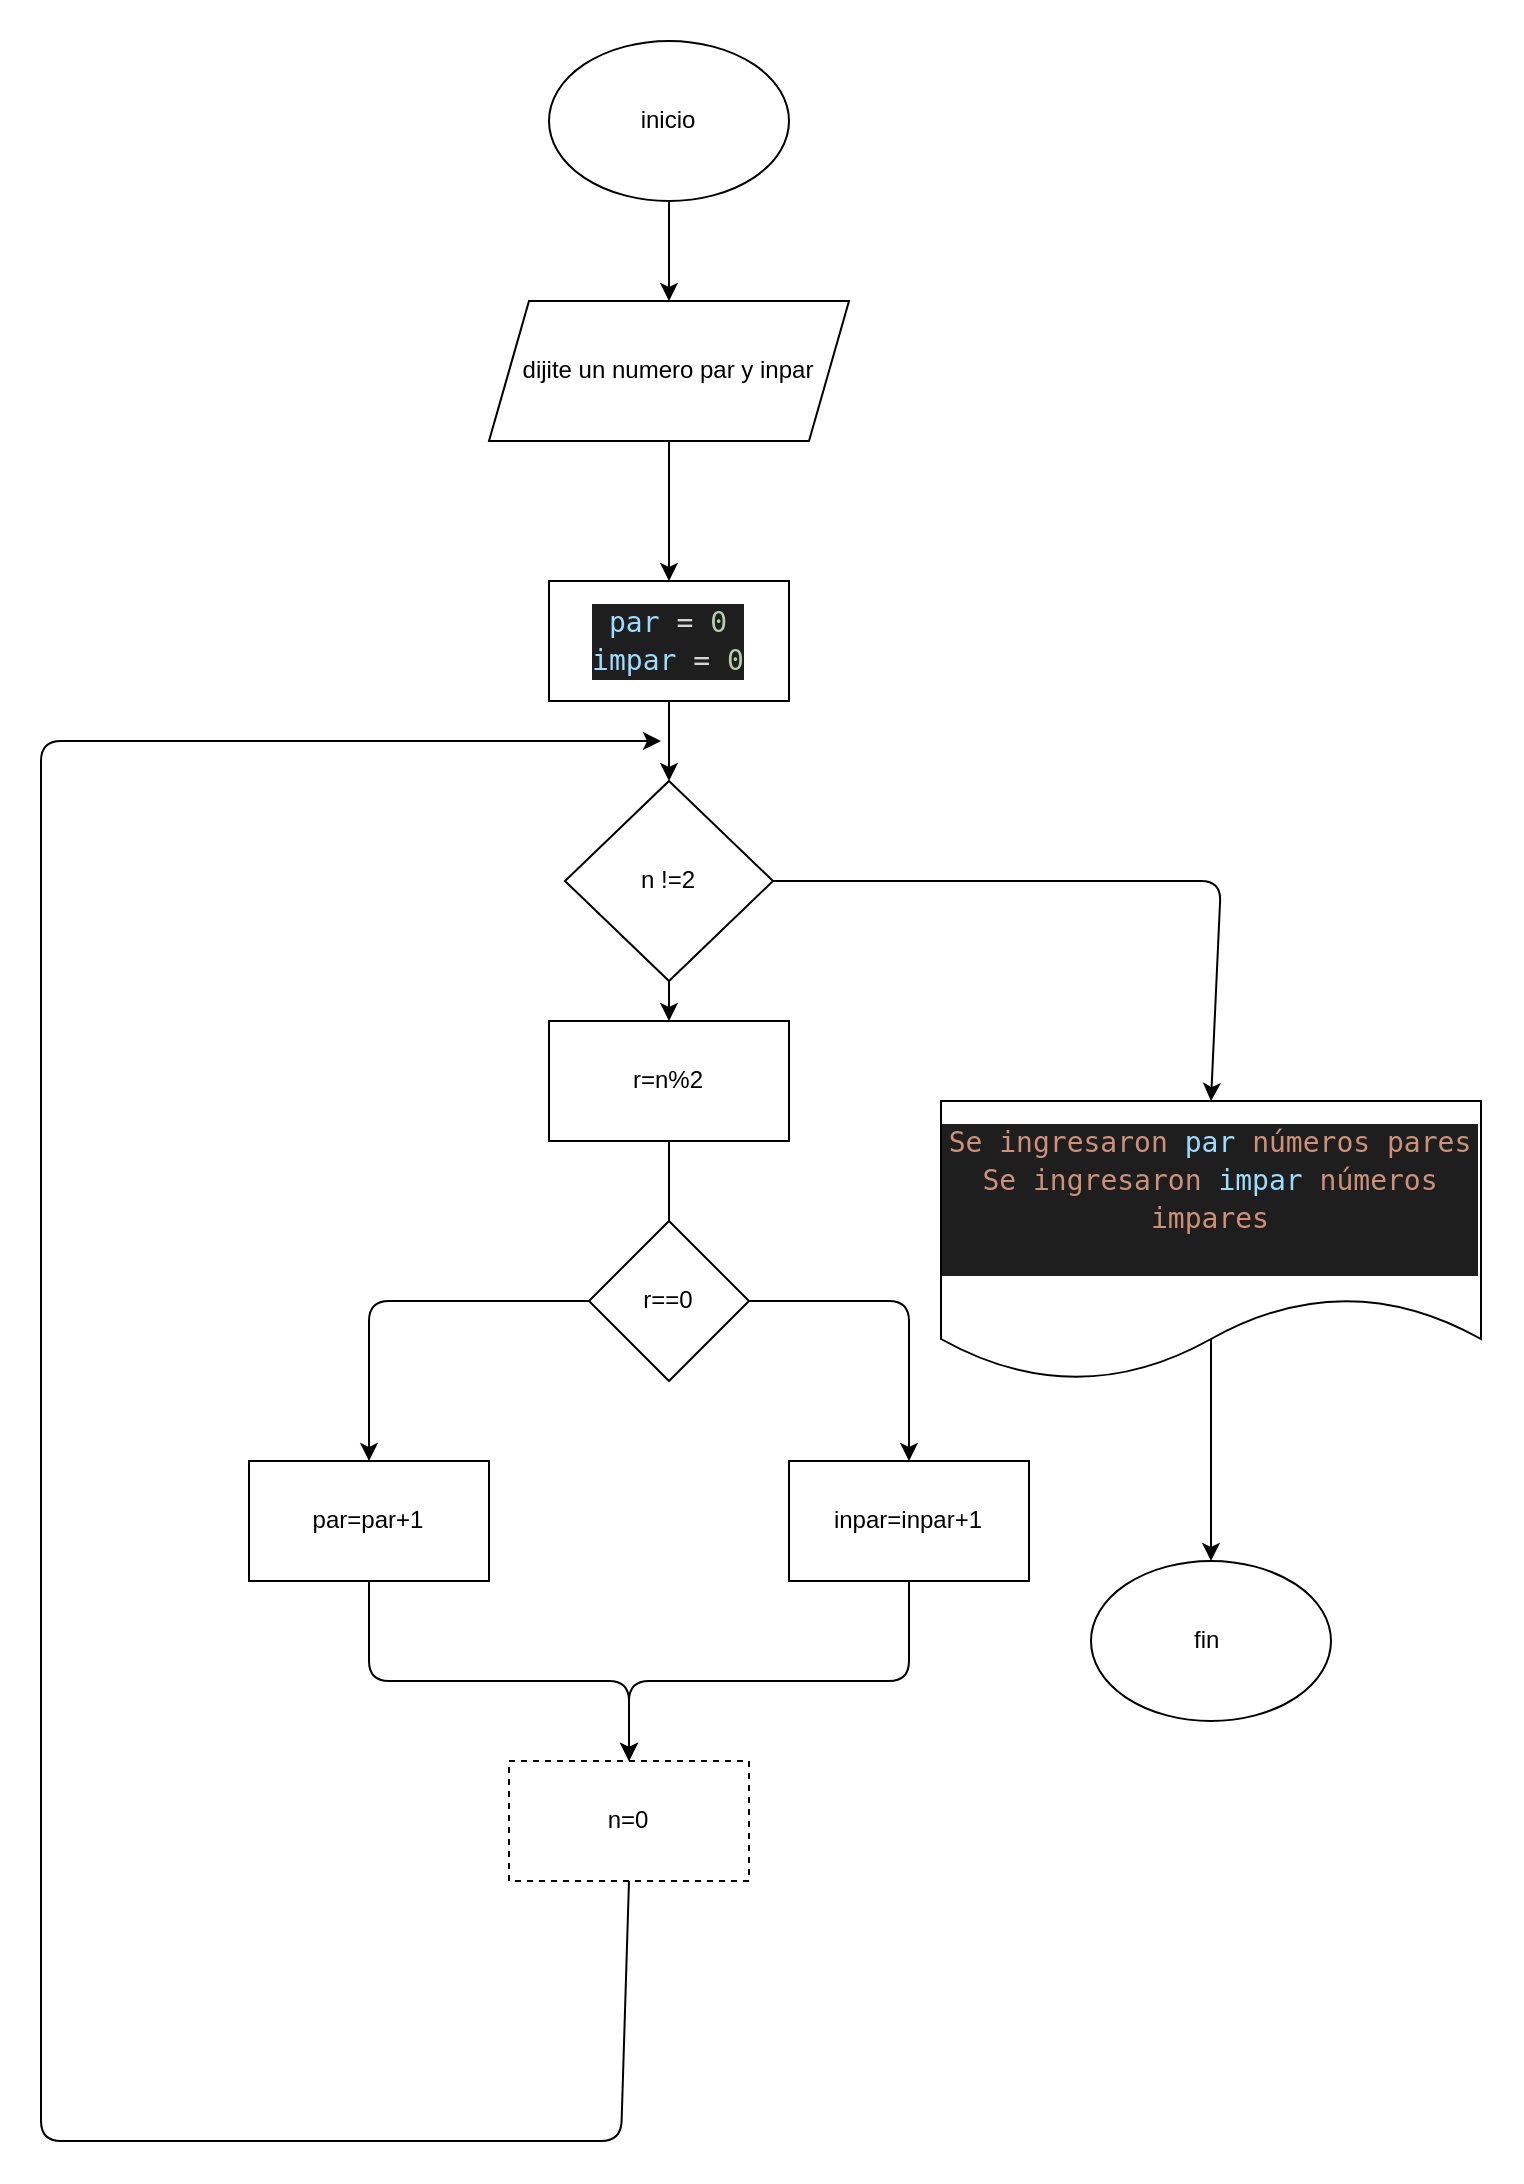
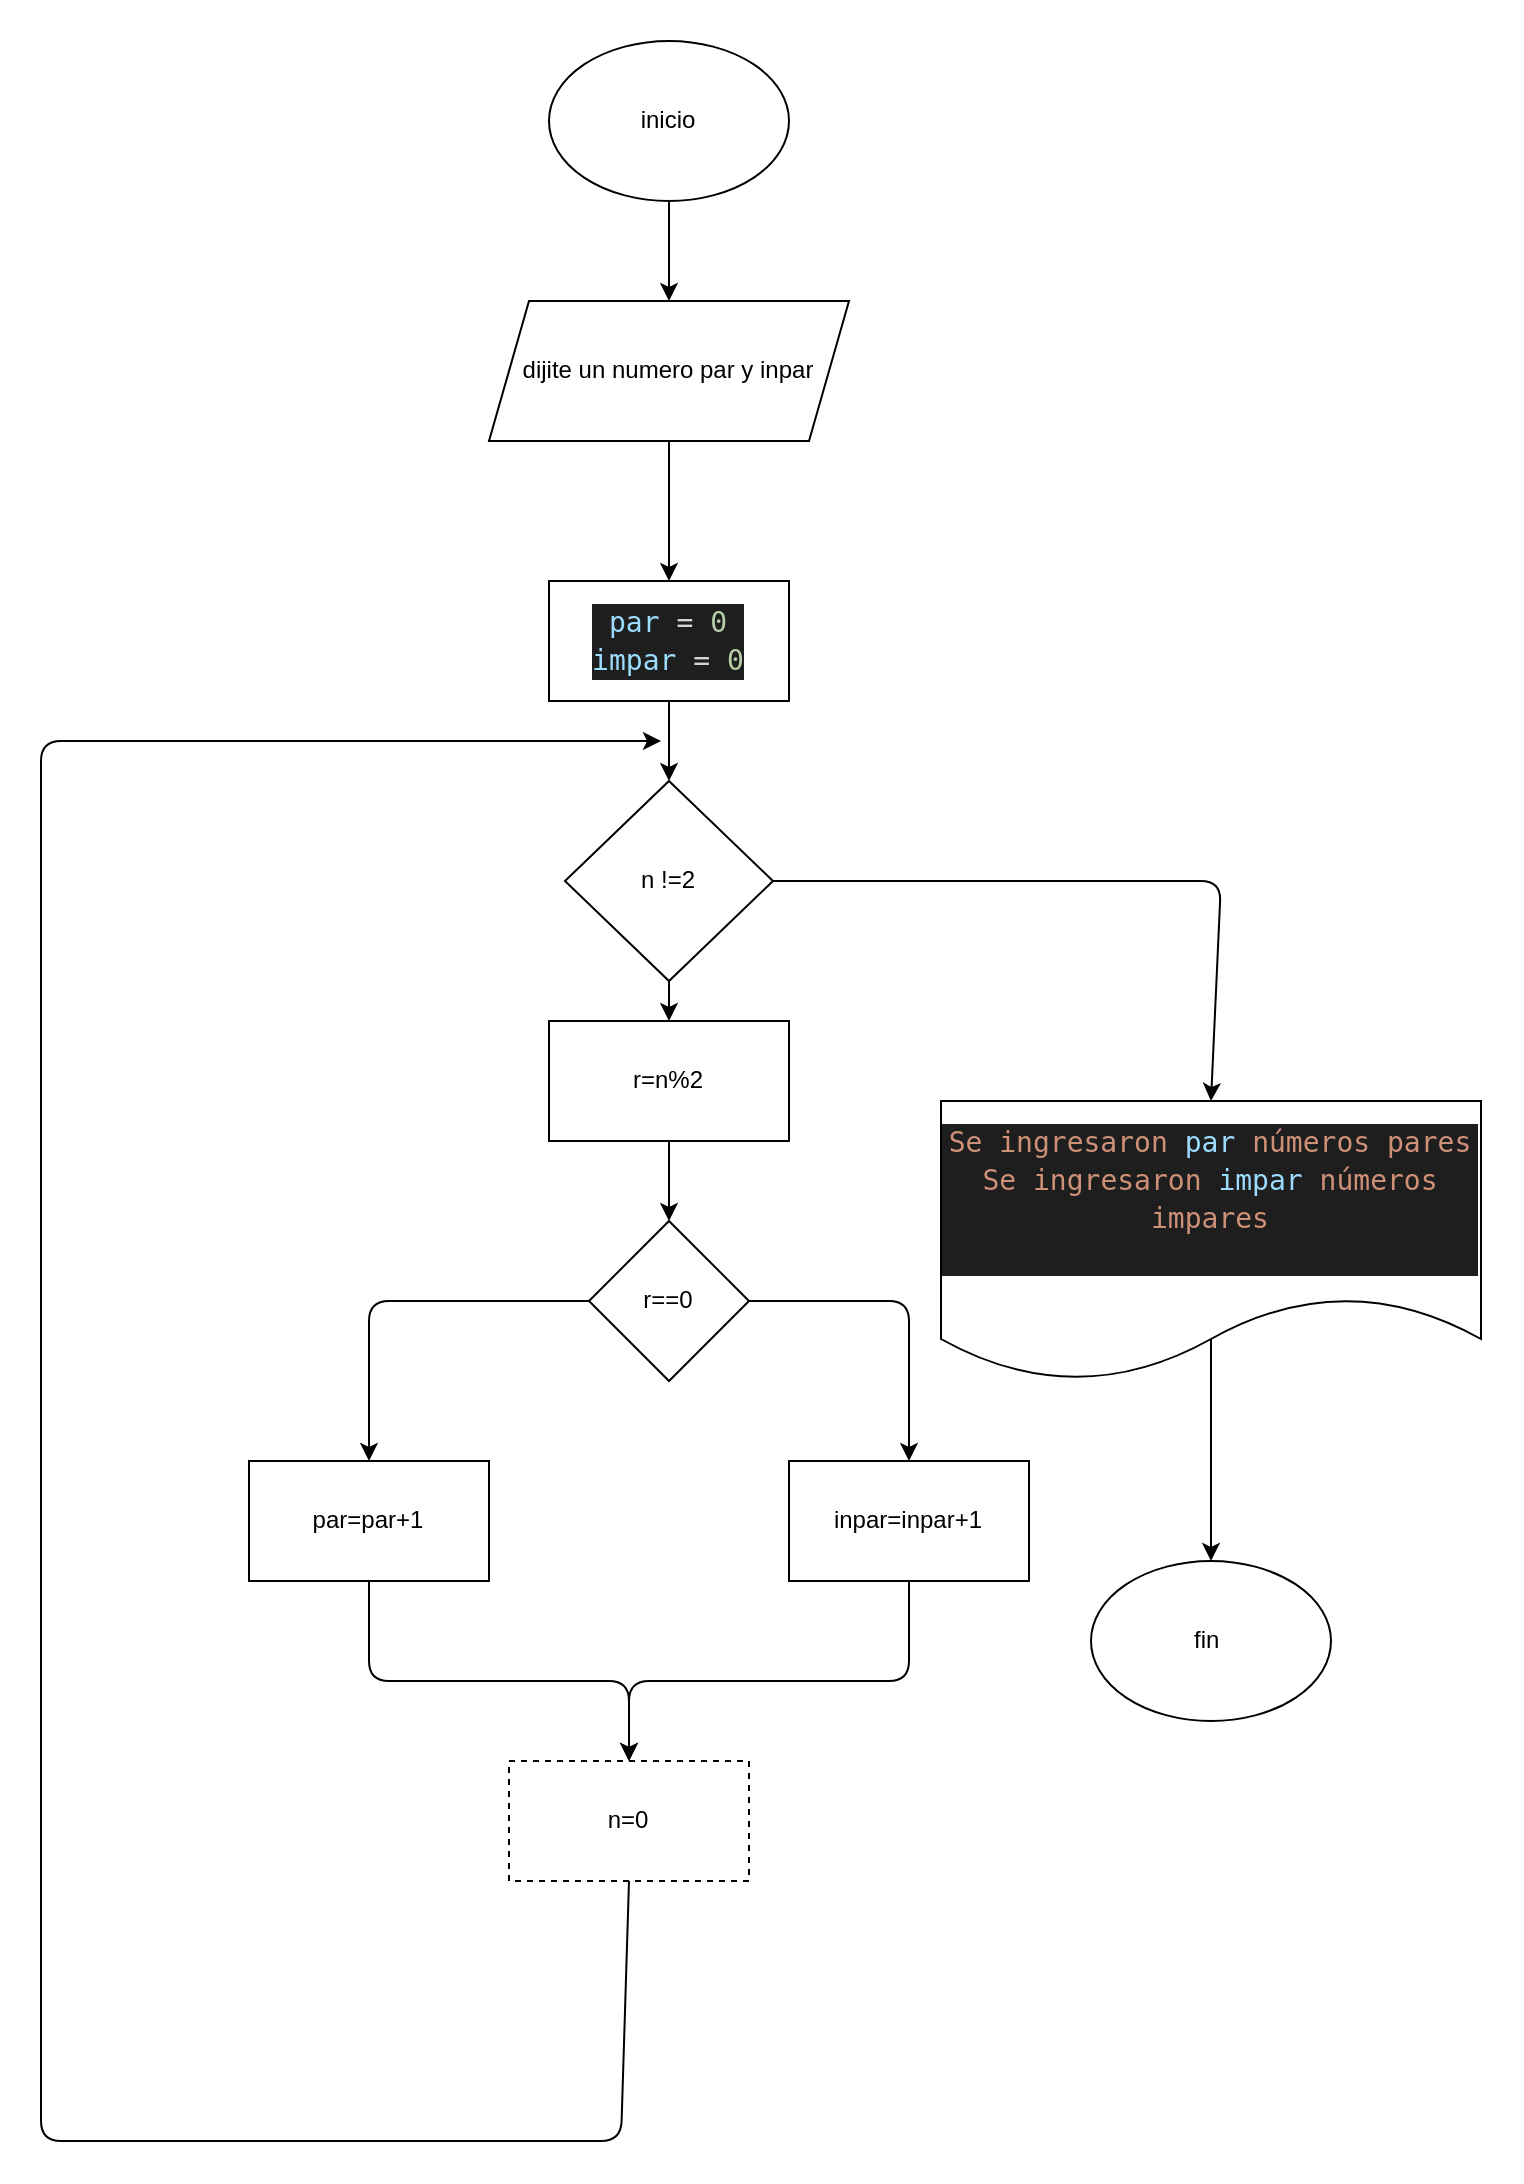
  <mxCell id="0" />
  <mxCell id="1" parent="0" />
  <mxCell id="2" value="" style="edgeStyle=none;html=1;" parent="1" source="3" target="5" edge="1"><mxGeometry relative="1" as="geometry" /></mxCell>
  <mxCell id="3" value="inicio" style="ellipse;whiteSpace=wrap;html=1;" parent="1" vertex="1"><mxGeometry x="274" y="20" width="120" height="80" as="geometry" /></mxCell>
  <mxCell id="4" value="" style="edgeStyle=none;html=1;" parent="1" source="5" target="7" edge="1"><mxGeometry relative="1" as="geometry" /></mxCell>
  <mxCell id="5" value="dijite un numero par y inpar" style="shape=parallelogram;perimeter=parallelogramPerimeter;whiteSpace=wrap;html=1;fixedSize=1;" parent="1" vertex="1"><mxGeometry x="244" y="150" width="180" height="70" as="geometry" /></mxCell>
  <mxCell id="6" value="" style="edgeStyle=none;html=1;" parent="1" source="7" target="10" edge="1"><mxGeometry relative="1" as="geometry" /></mxCell>
  <mxCell id="7" value="&lt;div style=&quot;color: rgb(212, 212, 212); background-color: rgb(30, 30, 30); font-family: &amp;quot;droid sans mono&amp;quot;, &amp;quot;monospace&amp;quot;, monospace; font-weight: normal; font-size: 14px; line-height: 19px;&quot;&gt;&lt;div&gt;&lt;span style=&quot;color: #9cdcfe&quot;&gt;par&lt;/span&gt;&lt;span style=&quot;color: #d4d4d4&quot;&gt; = &lt;/span&gt;&lt;span style=&quot;color: #b5cea8&quot;&gt;0&lt;/span&gt;&lt;/div&gt;&lt;div&gt;&lt;span style=&quot;color: #9cdcfe&quot;&gt;impar&lt;/span&gt;&lt;span style=&quot;color: #d4d4d4&quot;&gt; = &lt;/span&gt;&lt;span style=&quot;color: #b5cea8&quot;&gt;0&lt;/span&gt;&lt;/div&gt;&lt;/div&gt;" style="rounded=0;whiteSpace=wrap;html=1;" parent="1" vertex="1"><mxGeometry x="274" y="290" width="120" height="60" as="geometry" /></mxCell>
  <mxCell id="8" value="" style="edgeStyle=none;html=1;" parent="1" source="10" target="12" edge="1"><mxGeometry relative="1" as="geometry" /></mxCell>
  <mxCell id="9" style="edgeStyle=none;html=1;exitX=1;exitY=0.5;exitDx=0;exitDy=0;entryX=0.5;entryY=0;entryDx=0;entryDy=0;" parent="1" source="10" target="23" edge="1"><mxGeometry relative="1" as="geometry"><Array as="points"><mxPoint x="610" y="440" /></Array></mxGeometry></mxCell>
  <mxCell id="10" value="n !=2" style="rhombus;whiteSpace=wrap;html=1;" parent="1" vertex="1"><mxGeometry x="282" y="390" width="104" height="100" as="geometry" /></mxCell>
- <mxCell id="11" value="" style="edgeStyle=none;html=1;endArrow=none;" parent="1" source="12" target="15" edge="1"><mxGeometry relative="1" as="geometry" /></mxCell>
+ <mxCell id="11" value="" style="edgeStyle=none;html=1;" parent="1" source="12" target="15" edge="1"><mxGeometry relative="1" as="geometry" /></mxCell>
  <mxCell id="12" value="r=n%2" style="rounded=0;whiteSpace=wrap;html=1;" parent="1" vertex="1"><mxGeometry x="274" y="510" width="120" height="60" as="geometry" /></mxCell>
  <mxCell id="13" style="edgeStyle=none;html=1;exitX=0;exitY=0.5;exitDx=0;exitDy=0;entryX=0.5;entryY=0;entryDx=0;entryDy=0;" parent="1" source="15" target="17" edge="1"><mxGeometry relative="1" as="geometry"><mxPoint x="260" y="680" as="targetPoint" /><Array as="points"><mxPoint x="184" y="650" /></Array></mxGeometry></mxCell>
  <mxCell id="14" style="edgeStyle=none;html=1;exitX=1;exitY=0.5;exitDx=0;exitDy=0;entryX=0.5;entryY=0;entryDx=0;entryDy=0;" parent="1" source="15" target="19" edge="1"><mxGeometry relative="1" as="geometry"><Array as="points"><mxPoint x="454" y="650" /></Array></mxGeometry></mxCell>
  <mxCell id="15" value="r==0" style="rhombus;whiteSpace=wrap;html=1;" parent="1" vertex="1"><mxGeometry x="294" y="610" width="80" height="80" as="geometry" /></mxCell>
  <mxCell id="16" style="edgeStyle=none;html=1;exitX=0.5;exitY=1;exitDx=0;exitDy=0;entryX=0.5;entryY=0;entryDx=0;entryDy=0;" parent="1" source="17" target="21" edge="1"><mxGeometry relative="1" as="geometry"><Array as="points"><mxPoint x="184" y="840" /><mxPoint x="314" y="840" /></Array></mxGeometry></mxCell>
  <mxCell id="17" value="par=par+1" style="rounded=0;whiteSpace=wrap;html=1;" parent="1" vertex="1"><mxGeometry x="124" y="730" width="120" height="60" as="geometry" /></mxCell>
  <mxCell id="18" style="edgeStyle=none;html=1;exitX=0.5;exitY=1;exitDx=0;exitDy=0;entryX=0.5;entryY=0;entryDx=0;entryDy=0;" parent="1" source="19" target="21" edge="1"><mxGeometry relative="1" as="geometry"><mxPoint x="310" y="880" as="targetPoint" /><Array as="points"><mxPoint x="454" y="840" /><mxPoint x="314" y="840" /></Array></mxGeometry></mxCell>
  <mxCell id="19" value="inpar=inpar+1" style="rounded=0;whiteSpace=wrap;html=1;" parent="1" vertex="1"><mxGeometry x="394" y="730" width="120" height="60" as="geometry" /></mxCell>
  <mxCell id="20" style="edgeStyle=none;html=1;exitX=0.5;exitY=1;exitDx=0;exitDy=0;" parent="1" source="21" edge="1"><mxGeometry relative="1" as="geometry"><mxPoint x="330" y="370" as="targetPoint" /><Array as="points"><mxPoint x="310" y="1070" /><mxPoint x="20" y="1070" /><mxPoint x="20" y="370" /></Array></mxGeometry></mxCell>
  <mxCell id="21" value="n=0" style="rounded=0;whiteSpace=wrap;html=1;dashed=1;" parent="1" vertex="1"><mxGeometry x="254" y="880" width="120" height="60" as="geometry" /></mxCell>
  <mxCell id="22" style="edgeStyle=none;html=1;exitX=0.5;exitY=0;exitDx=0;exitDy=0;entryX=0.5;entryY=0;entryDx=0;entryDy=0;" parent="1" source="23" target="24" edge="1"><mxGeometry relative="1" as="geometry" /></mxCell>
  <mxCell id="23" value="&lt;div style=&quot;color: rgb(212 , 212 , 212) ; background-color: rgb(30 , 30 , 30) ; font-family: &amp;#34;droid sans mono&amp;#34; , &amp;#34;monospace&amp;#34; , monospace ; font-weight: normal ; font-size: 14px ; line-height: 19px&quot;&gt;&lt;div&gt;&lt;span style=&quot;color: #ce9178&quot;&gt;Se ingresaron &lt;/span&gt;&lt;span style=&quot;color: #9cdcfe&quot;&gt;par&lt;/span&gt;&lt;span style=&quot;color: #ce9178&quot;&gt;&amp;nbsp;números pares&lt;/span&gt;&lt;/div&gt;&lt;div&gt;&lt;span style=&quot;color: #ce9178&quot;&gt;Se ingresaron&amp;nbsp;&lt;/span&gt;&lt;span style=&quot;color: #9cdcfe&quot;&gt;impar&lt;/span&gt;&lt;span style=&quot;color: #ce9178&quot;&gt;&amp;nbsp;números impares&lt;/span&gt;&lt;/div&gt;&lt;br&gt;&lt;/div&gt;" style="shape=document;whiteSpace=wrap;html=1;boundedLbl=1;" parent="1" vertex="1"><mxGeometry x="470" y="550" width="270" height="140" as="geometry" /></mxCell>
  <mxCell id="24" value="fin&amp;nbsp;" style="ellipse;whiteSpace=wrap;html=1;" parent="1" vertex="1"><mxGeometry x="545" y="780" width="120" height="80" as="geometry" /></mxCell>
